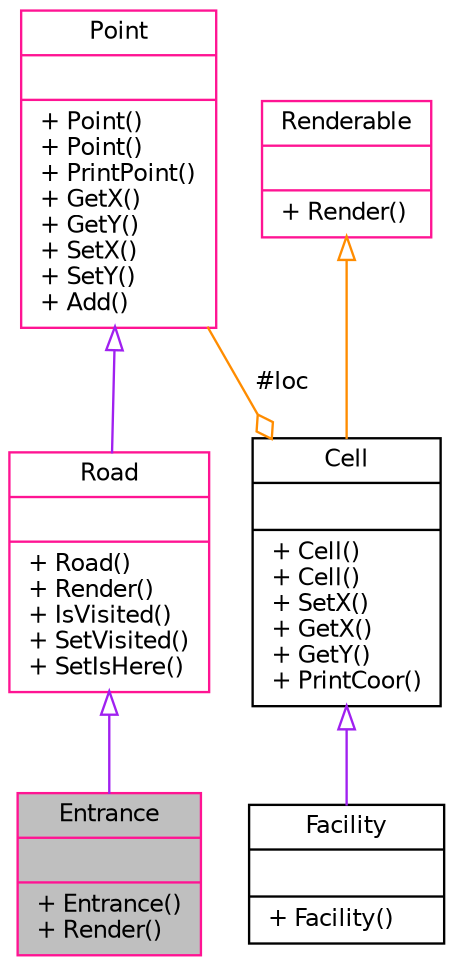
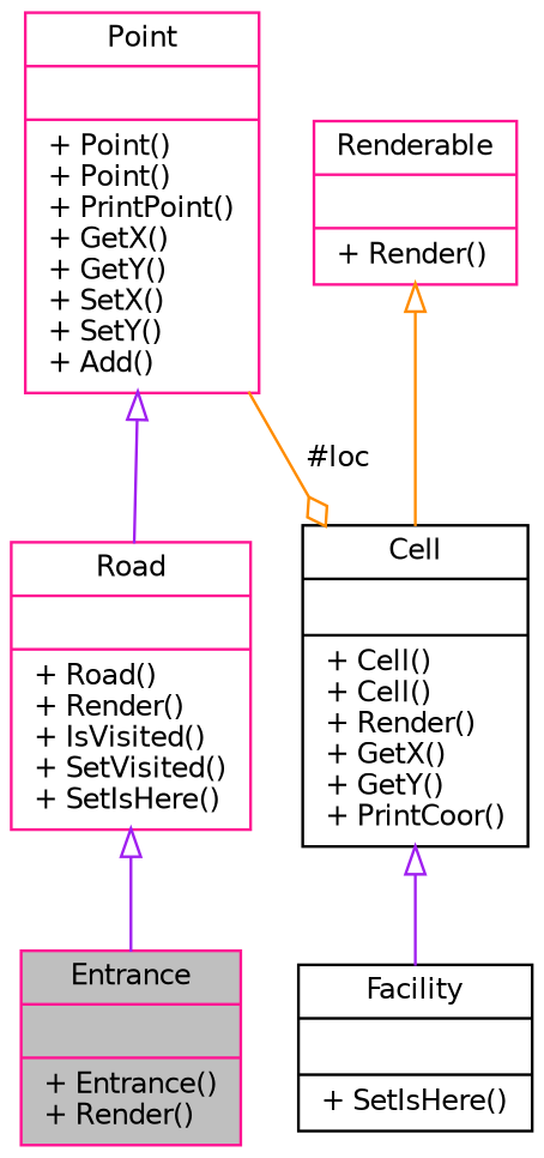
  digraph {
    node [color=deeppink fillcolor=white fontname=Helvetica fontsize=10 shape=record style=filled]
    edge [arrowtail=onormal color=purple dir=back fontname=Helvetica fontsize=10 labelfontname=Helvetica labelfontsize=10 style=solid]
    n1 [fillcolor=grey75 fontcolor=black height=0.2 label="{Entrance\n||+ Entrance()\l+ Render()\l}" width=0.4]
    n2 [height=0.2 label="{Road\n||+ Road()\l+ Render()\l+ IsVisited()\l+ SetVisited()\l+ SetIsHere()\l}" width=0.4]
-   n3 [color=black height=0.2 label="{Facility\n||+ Facility()\l}" width=0.4]
-   n4 [color=black height=0.2 label="{Cell\n||+ Cell()\l+ Cell()\l+ SetX()\l+ GetX()\l+ GetY()\l+ PrintCoor()\l}" width=0.4]
+   n3 [color=black height=0.2 label="{Facility\n||+ SetIsHere()\l}" width=0.4]
+   n4 [color=black height=0.2 label="{Cell\n||+ Cell()\l+ Cell()\l+ Render()\l+ GetX()\l+ GetY()\l+ PrintCoor()\l}" width=0.4]
    n5 [height=0.2 label="{Renderable\n||+ Render()\l}" width=0.4]
    n6 [height=0.2 label="{Point\n||+ Point()\l+ Point()\l+ PrintPoint()\l+ GetX()\l+ GetY()\l+ SetX()\l+ SetY()\l+ Add()\l}" width=0.4]
    n2 -> n1
    n4 -> n3
    n5 -> n4 [color=darkorange]
    n6 -> n2
    n6 -> n4 [arrowhead=odiamond color=darkorange label=" #loc" arrowtail="" dir=""]
  }
